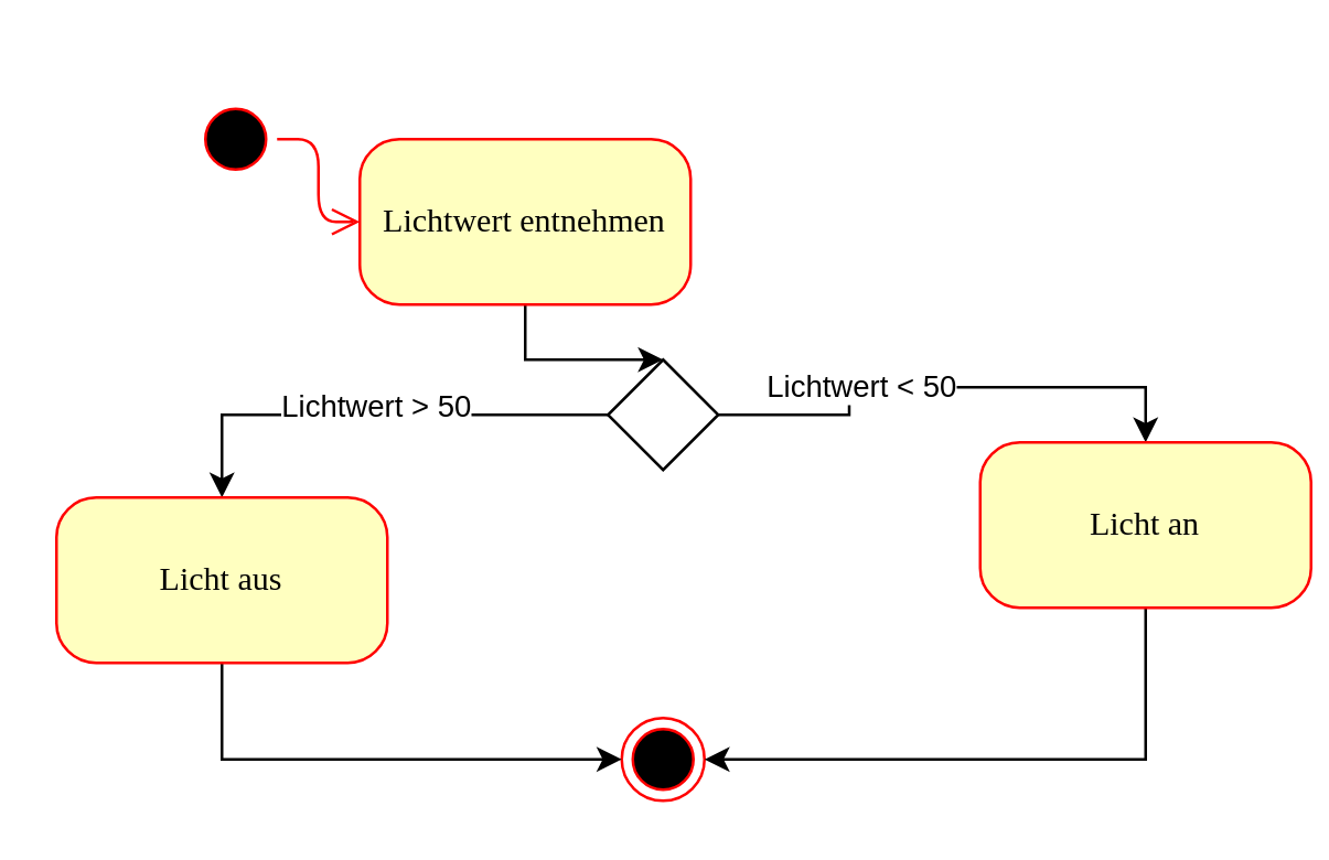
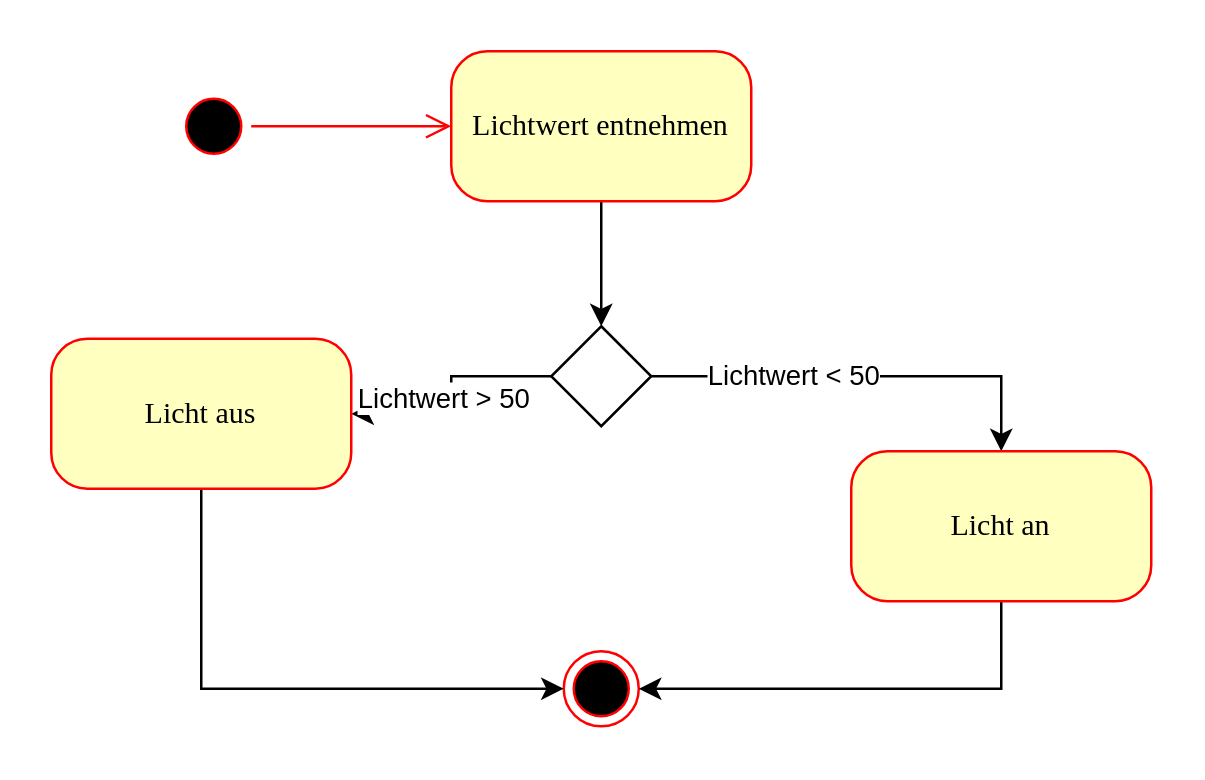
  <mxCell id="0" />
  <mxCell id="1" parent="0" />
  <mxCell id="2" value="" style="ellipse;html=1;shape=startState;fillColor=#000000;strokeColor=#ff0000;rounded=1;shadow=0;comic=0;labelBackgroundColor=none;fontFamily=Verdana;fontSize=12;fontColor=#000000;align=center;direction=south;" parent="1" vertex="1"><mxGeometry x="70" y="35" width="30" height="30" as="geometry" /></mxCell>
  <mxCell id="3" style="edgeStyle=orthogonalEdgeStyle;rounded=0;orthogonalLoop=1;jettySize=auto;html=1;exitX=0.5;exitY=1;exitDx=0;exitDy=0;entryX=0.5;entryY=0;entryDx=0;entryDy=0;" parent="1" source="4" target="11" edge="1"><mxGeometry relative="1" as="geometry" /></mxCell>
- <mxCell id="4" value="Lichtwert entnehmen" style="rounded=1;whiteSpace=wrap;html=1;arcSize=24;fillColor=#ffffc0;strokeColor=#ff0000;shadow=0;comic=0;labelBackgroundColor=none;fontFamily=Verdana;fontSize=12;fontColor=#000000;align=center;" parent="1" vertex="1"><mxGeometry x="130" y="50" width="120" height="60" as="geometry" /></mxCell>
+ <mxCell id="4" value="Lichtwert entnehmen" style="rounded=1;whiteSpace=wrap;html=1;arcSize=24;fillColor=#ffffc0;strokeColor=#ff0000;shadow=0;comic=0;labelBackgroundColor=none;fontFamily=Verdana;fontSize=12;fontColor=#000000;align=center;" parent="1" vertex="1"><mxGeometry x="180" y="20" width="120" height="60" as="geometry" /></mxCell>
  <mxCell id="5" style="edgeStyle=orthogonalEdgeStyle;html=1;labelBackgroundColor=none;endArrow=open;endSize=8;strokeColor=#ff0000;fontFamily=Verdana;fontSize=12;align=left;" parent="1" source="2" target="4" edge="1"><mxGeometry relative="1" as="geometry" /></mxCell>
  <mxCell id="6" value="" style="ellipse;html=1;shape=endState;fillColor=#000000;strokeColor=#ff0000;rounded=1;shadow=0;comic=0;labelBackgroundColor=none;fontFamily=Verdana;fontSize=12;fontColor=#000000;align=center;" parent="1" vertex="1"><mxGeometry x="225" y="260" width="30" height="30" as="geometry" /></mxCell>
  <mxCell id="7" style="edgeStyle=orthogonalEdgeStyle;rounded=0;orthogonalLoop=1;jettySize=auto;html=1;exitX=1;exitY=0.5;exitDx=0;exitDy=0;entryX=0.5;entryY=0;entryDx=0;entryDy=0;" parent="1" source="11" target="13" edge="1"><mxGeometry relative="1" as="geometry" /></mxCell>
  <mxCell id="8" value="Lichtwert &amp;lt; 50" style="edgeLabel;html=1;align=center;verticalAlign=middle;resizable=0;points=[];" parent="7" vertex="1" connectable="0"><mxGeometry x="-0.341" y="1" relative="1" as="geometry"><mxPoint as="offset" /></mxGeometry></mxCell>
  <mxCell id="9" style="edgeStyle=orthogonalEdgeStyle;rounded=0;orthogonalLoop=1;jettySize=auto;html=1;exitX=0;exitY=0.5;exitDx=0;exitDy=0;" parent="1" source="11" target="15" edge="1"><mxGeometry relative="1" as="geometry" /></mxCell>
  <mxCell id="10" value="Lichtwert &amp;gt; 50" style="edgeLabel;html=1;align=center;verticalAlign=middle;resizable=0;points=[];" parent="9" vertex="1" connectable="0"><mxGeometry y="-4" relative="1" as="geometry"><mxPoint as="offset" /></mxGeometry></mxCell>
  <mxCell id="11" value="" style="rhombus;whiteSpace=wrap;html=1;" parent="1" vertex="1"><mxGeometry x="220" y="130" width="40" height="40" as="geometry" /></mxCell>
  <mxCell id="12" style="edgeStyle=orthogonalEdgeStyle;rounded=0;orthogonalLoop=1;jettySize=auto;html=1;exitX=0.5;exitY=1;exitDx=0;exitDy=0;entryX=1;entryY=0.5;entryDx=0;entryDy=0;" parent="1" source="13" target="6" edge="1"><mxGeometry relative="1" as="geometry" /></mxCell>
- <mxCell id="13" value="Licht an" style="rounded=1;whiteSpace=wrap;html=1;arcSize=24;fillColor=#ffffc0;strokeColor=#ff0000;shadow=0;comic=0;labelBackgroundColor=none;fontFamily=Verdana;fontSize=12;fontColor=#000000;align=center;" parent="1" vertex="1"><mxGeometry x="355" y="160" width="120" height="60" as="geometry" /></mxCell>
+ <mxCell id="13" value="Licht an" style="rounded=1;whiteSpace=wrap;html=1;arcSize=24;fillColor=#ffffc0;strokeColor=#ff0000;shadow=0;comic=0;labelBackgroundColor=none;fontFamily=Verdana;fontSize=12;fontColor=#000000;align=center;" parent="1" vertex="1"><mxGeometry x="340" y="180" width="120" height="60" as="geometry" /></mxCell>
  <mxCell id="14" style="edgeStyle=orthogonalEdgeStyle;rounded=0;orthogonalLoop=1;jettySize=auto;html=1;exitX=0.5;exitY=1;exitDx=0;exitDy=0;entryX=0;entryY=0.5;entryDx=0;entryDy=0;" parent="1" source="15" target="6" edge="1"><mxGeometry relative="1" as="geometry" /></mxCell>
- <mxCell id="15" value="Licht aus" style="rounded=1;whiteSpace=wrap;html=1;arcSize=24;fillColor=#ffffc0;strokeColor=#ff0000;shadow=0;comic=0;labelBackgroundColor=none;fontFamily=Verdana;fontSize=12;fontColor=#000000;align=center;" parent="1" vertex="1"><mxGeometry x="20" y="180" width="120" height="60" as="geometry" /></mxCell>
+ <mxCell id="15" value="Licht aus" style="rounded=1;whiteSpace=wrap;html=1;arcSize=24;fillColor=#ffffc0;strokeColor=#ff0000;shadow=0;comic=0;labelBackgroundColor=none;fontFamily=Verdana;fontSize=12;fontColor=#000000;align=center;" parent="1" vertex="1"><mxGeometry x="20" y="135" width="120" height="60" as="geometry" /></mxCell>
